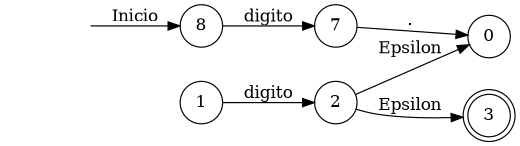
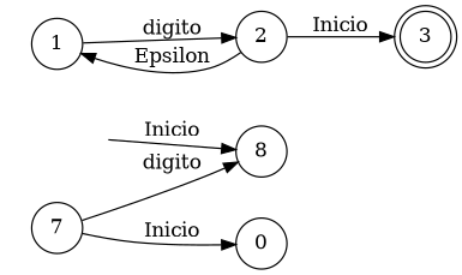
  digraph {
    rankdir=LR
    node [shape=circle]
    Inicio [style=invis shape=""]
    n2 [label=8]
    n3 [label=7]
    1
    2
    3 [shape=doublecircle]
    0
    Inicio -> n2 [label=Inicio]
-   n2 -> n3 [label=digito]
-   n3 -> 0 [label="."]
+   n3 -> n2 [label=digito]
+   n3 -> 0 [label=Inicio]
    1 -> 2 [label=digito]
-   2 -> 0 [label=Epsilon]
-   2 -> 3 [label=Epsilon]
+   2 -> 1 [label=Epsilon]
+   2 -> 3 [label=Inicio]
  }
